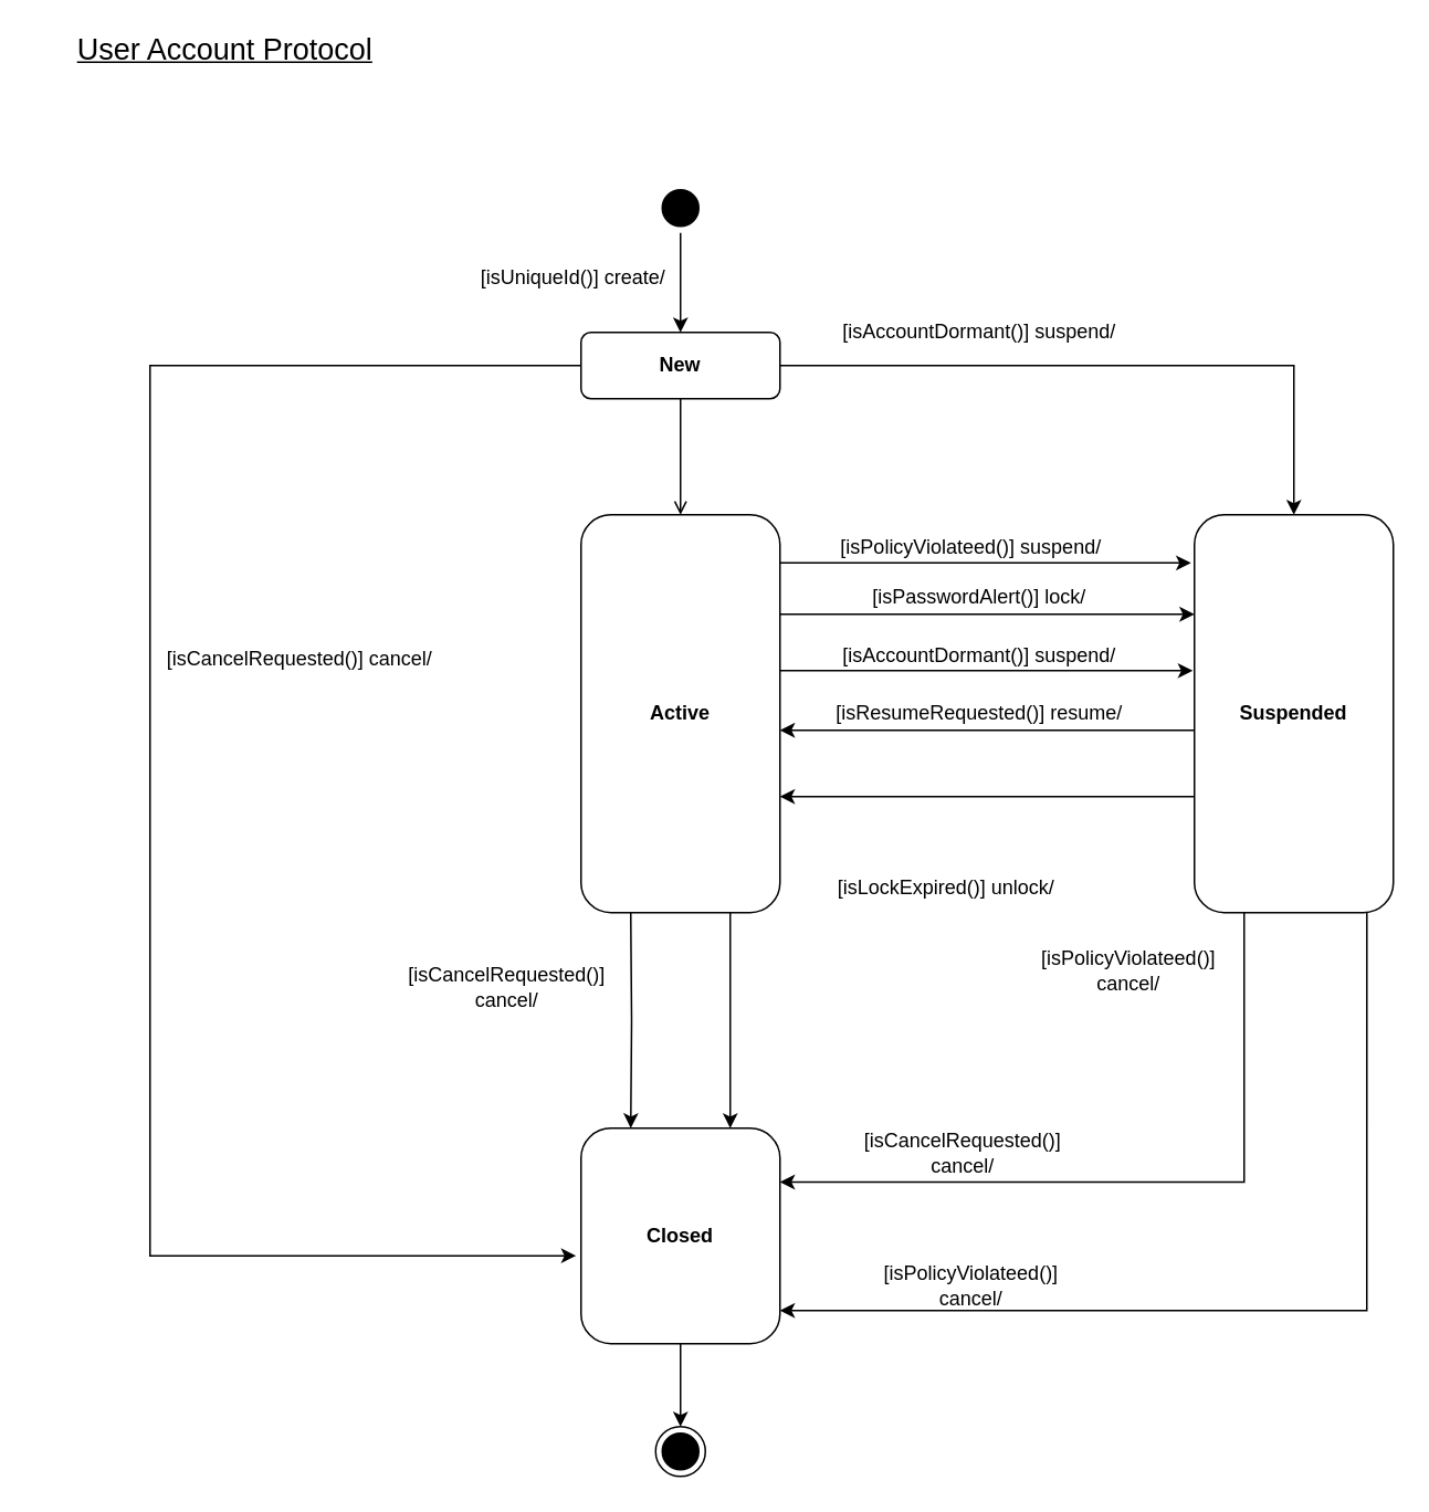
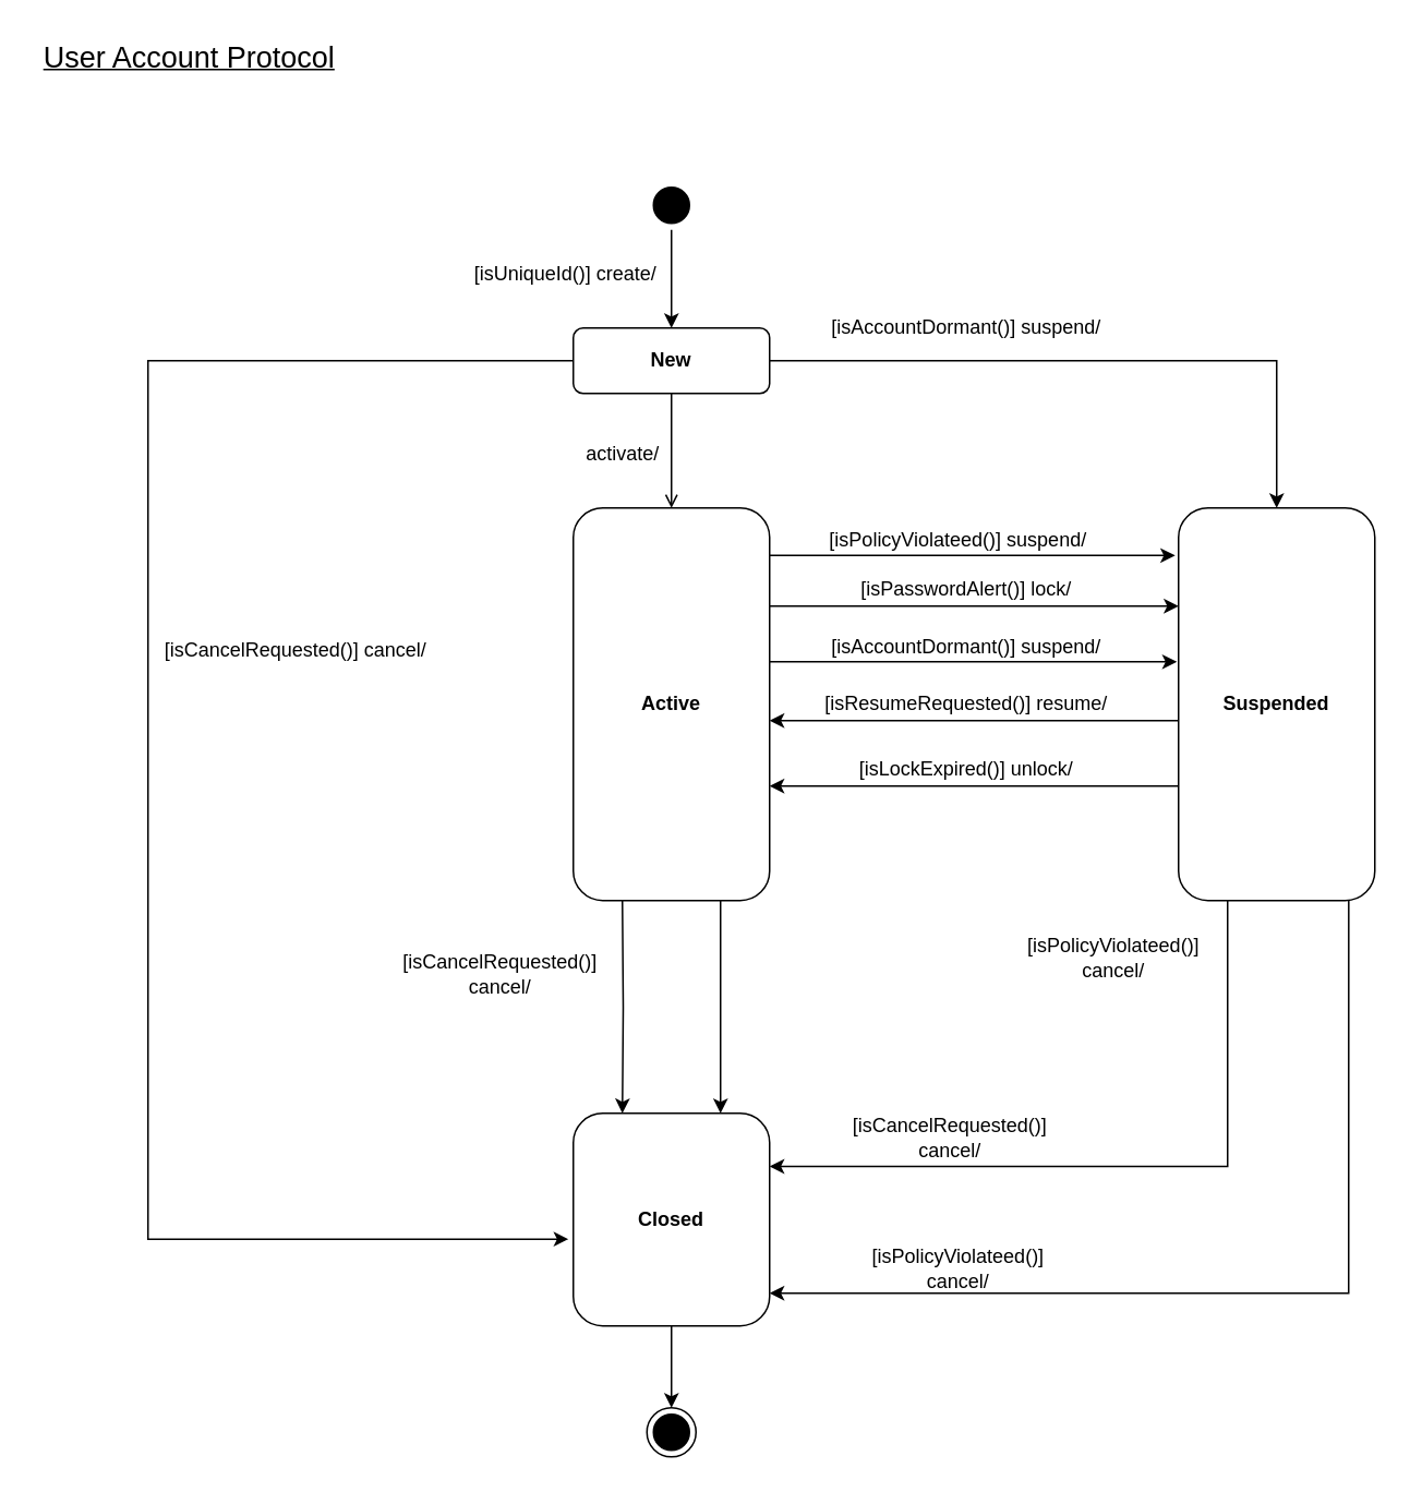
  <mxCell id="0" />
  <mxCell id="1" parent="0" />
  <mxCell id="2" style="edgeStyle=orthogonalEdgeStyle;rounded=0;orthogonalLoop=1;jettySize=auto;html=1;exitX=0.5;exitY=1;exitDx=0;exitDy=0;entryX=0.5;entryY=0;entryDx=0;entryDy=0;fontSize=18;strokeColor=#000000;" edge="1" parent="1" source="3" target="7"><mxGeometry relative="1" as="geometry" /></mxCell>
  <mxCell id="3" value="" style="ellipse;html=1;shape=startState;fillColor=#000000;" vertex="1" parent="1"><mxGeometry x="395" y="110" width="30" height="30" as="geometry" /></mxCell>
  <mxCell id="4" style="edgeStyle=orthogonalEdgeStyle;rounded=0;orthogonalLoop=1;jettySize=auto;html=1;entryX=0.5;entryY=0;entryDx=0;entryDy=0;fontSize=18;strokeColor=#000000;endArrow=open;" edge="1" parent="1" source="7" target="14"><mxGeometry relative="1" as="geometry" /></mxCell>
  <mxCell id="5" style="edgeStyle=orthogonalEdgeStyle;rounded=0;orthogonalLoop=1;jettySize=auto;html=1;entryX=0.5;entryY=0;entryDx=0;entryDy=0;fontSize=18;strokeColor=#000000;" edge="1" parent="1" source="7" target="21"><mxGeometry relative="1" as="geometry" /></mxCell>
  <mxCell id="6" style="edgeStyle=orthogonalEdgeStyle;rounded=0;orthogonalLoop=1;jettySize=auto;html=1;fontSize=18;strokeColor=#000000;entryX=-0.025;entryY=0.592;entryDx=0;entryDy=0;entryPerimeter=0;" edge="1" parent="1" source="7" target="16"><mxGeometry relative="1" as="geometry"><mxPoint x="130" y="680" as="targetPoint" /><Array as="points"><mxPoint x="90" y="220" /><mxPoint x="90" y="757" /></Array></mxGeometry></mxCell>
  <mxCell id="7" value="&lt;b&gt;New&lt;/b&gt;" style="rounded=1;whiteSpace=wrap;html=1;strokeColor=#000000;" vertex="1" parent="1"><mxGeometry x="350" y="200" width="120" height="40" as="geometry" /></mxCell>
- <mxCell id="8" value="&lt;u&gt;User Account Protocol&lt;/u&gt;" style="text;html=1;align=center;verticalAlign=middle;resizable=0;points=[];autosize=1;strokeColor=none;fontSize=18;" vertex="1" parent="1"><mxGeometry x="40" y="15" width="190" height="30" as="geometry" /></mxCell>
+ <mxCell id="8" value="&lt;u&gt;User Account Protocol&lt;/u&gt;" style="text;html=1;align=center;verticalAlign=middle;resizable=0;points=[];autosize=1;strokeColor=none;fontSize=18;" vertex="1" parent="1"><mxGeometry x="20" y="20" width="190" height="30" as="geometry" /></mxCell>
  <mxCell id="9" style="edgeStyle=orthogonalEdgeStyle;rounded=0;orthogonalLoop=1;jettySize=auto;html=1;entryX=0.75;entryY=0;entryDx=0;entryDy=0;fontSize=18;strokeColor=#000000;exitX=0.75;exitY=1;exitDx=0;exitDy=0;" edge="1" parent="1" target="16"><mxGeometry relative="1" as="geometry"><mxPoint x="440" y="550" as="sourcePoint" /><Array as="points"><mxPoint x="440" y="610" /><mxPoint x="440" y="610" /></Array></mxGeometry></mxCell>
  <mxCell id="10" style="edgeStyle=orthogonalEdgeStyle;rounded=0;orthogonalLoop=1;jettySize=auto;html=1;exitX=0.25;exitY=1;exitDx=0;exitDy=0;entryX=0.25;entryY=0;entryDx=0;entryDy=0;fontSize=12;strokeColor=#000000;" edge="1" parent="1" target="16"><mxGeometry relative="1" as="geometry"><mxPoint x="380" y="550" as="sourcePoint" /></mxGeometry></mxCell>
  <mxCell id="11" style="edgeStyle=orthogonalEdgeStyle;rounded=0;orthogonalLoop=1;jettySize=auto;html=1;entryX=-0.017;entryY=0.121;entryDx=0;entryDy=0;entryPerimeter=0;fontSize=12;strokeColor=#000000;" edge="1" parent="1" source="14" target="21"><mxGeometry relative="1" as="geometry"><Array as="points"><mxPoint x="500" y="339" /><mxPoint x="500" y="339" /></Array></mxGeometry></mxCell>
  <mxCell id="12" style="edgeStyle=orthogonalEdgeStyle;rounded=0;orthogonalLoop=1;jettySize=auto;html=1;exitX=1;exitY=0.25;exitDx=0;exitDy=0;entryX=0;entryY=0.25;entryDx=0;entryDy=0;fontSize=12;strokeColor=#000000;" edge="1" parent="1" source="14" target="21"><mxGeometry relative="1" as="geometry" /></mxCell>
  <mxCell id="13" style="edgeStyle=orthogonalEdgeStyle;rounded=0;orthogonalLoop=1;jettySize=auto;html=1;entryX=-0.008;entryY=0.392;entryDx=0;entryDy=0;fontSize=12;strokeColor=#000000;entryPerimeter=0;" edge="1" parent="1" source="14" target="21"><mxGeometry relative="1" as="geometry"><Array as="points"><mxPoint x="650" y="404" /><mxPoint x="650" y="404" /></Array></mxGeometry></mxCell>
  <mxCell id="14" value="&lt;b&gt;Active&lt;/b&gt;" style="rounded=1;whiteSpace=wrap;html=1;strokeColor=#000000;" vertex="1" parent="1"><mxGeometry x="350" y="310" width="120" height="240" as="geometry" /></mxCell>
  <mxCell id="15" style="edgeStyle=orthogonalEdgeStyle;rounded=0;orthogonalLoop=1;jettySize=auto;html=1;entryX=0.5;entryY=0;entryDx=0;entryDy=0;fontSize=18;strokeColor=#000000;" edge="1" parent="1" source="16" target="22"><mxGeometry relative="1" as="geometry" /></mxCell>
  <mxCell id="16" value="&lt;b&gt;Closed&lt;/b&gt;" style="rounded=1;whiteSpace=wrap;html=1;strokeColor=#000000;" vertex="1" parent="1"><mxGeometry x="350" y="680" width="120" height="130" as="geometry" /></mxCell>
  <mxCell id="17" style="edgeStyle=orthogonalEdgeStyle;rounded=0;orthogonalLoop=1;jettySize=auto;html=1;fontSize=18;strokeColor=#000000;exitX=0.25;exitY=1;exitDx=0;exitDy=0;entryX=1;entryY=0.25;entryDx=0;entryDy=0;" edge="1" parent="1" source="21" target="16"><mxGeometry relative="1" as="geometry"><mxPoint x="690" y="550" as="sourcePoint" /><mxPoint x="471" y="730" as="targetPoint" /><Array as="points"><mxPoint x="750" y="713" /></Array></mxGeometry></mxCell>
  <mxCell id="18" style="edgeStyle=orthogonalEdgeStyle;rounded=0;orthogonalLoop=1;jettySize=auto;html=1;exitX=0.867;exitY=0.996;exitDx=0;exitDy=0;fontSize=12;strokeColor=#000000;exitPerimeter=0;" edge="1" parent="1" source="21" target="16"><mxGeometry relative="1" as="geometry"><mxPoint x="750" y="550" as="sourcePoint" /><Array as="points"><mxPoint x="824" y="790" /></Array></mxGeometry></mxCell>
  <mxCell id="19" style="edgeStyle=orthogonalEdgeStyle;rounded=0;orthogonalLoop=1;jettySize=auto;html=1;exitX=0.008;exitY=0.575;exitDx=0;exitDy=0;fontSize=12;strokeColor=#000000;exitPerimeter=0;" edge="1" parent="1" source="21"><mxGeometry relative="1" as="geometry"><mxPoint x="470" y="440" as="targetPoint" /><Array as="points"><mxPoint x="721" y="440" /></Array></mxGeometry></mxCell>
  <mxCell id="20" style="edgeStyle=orthogonalEdgeStyle;rounded=0;orthogonalLoop=1;jettySize=auto;html=1;exitX=0;exitY=0.75;exitDx=0;exitDy=0;fontSize=12;strokeColor=#000000;" edge="1" parent="1" source="21" target="14"><mxGeometry relative="1" as="geometry"><mxPoint x="460" y="480" as="targetPoint" /><Array as="points"><mxPoint x="720" y="480" /></Array></mxGeometry></mxCell>
  <mxCell id="21" value="&lt;b&gt;Suspended&lt;/b&gt;" style="rounded=1;whiteSpace=wrap;html=1;strokeColor=#000000;" vertex="1" parent="1"><mxGeometry x="720" y="310" width="120" height="240" as="geometry" /></mxCell>
  <mxCell id="22" value="" style="ellipse;html=1;shape=endState;fillColor=#000000;fontSize=18;" vertex="1" parent="1"><mxGeometry x="395" y="860" width="30" height="30" as="geometry" /></mxCell>
  <mxCell id="23" value="&lt;font style=&quot;font-size: 12px&quot;&gt;[isUniqueId()] create/&lt;br&gt;&lt;/font&gt;" style="text;html=1;align=center;verticalAlign=middle;resizable=0;points=[];autosize=1;strokeColor=none;fontSize=18;spacing=0;" vertex="1" parent="1"><mxGeometry x="280" y="150" width="130" height="30" as="geometry" /></mxCell>
  <mxCell id="24" value="[isAccountDormant()] suspend/" style="text;html=1;align=center;verticalAlign=middle;resizable=0;points=[];autosize=1;strokeColor=none;fontSize=12;" vertex="1" parent="1"><mxGeometry x="500" y="190" width="180" height="20" as="geometry" /></mxCell>
  <mxCell id="25" value="&lt;font style=&quot;font-size: 12px&quot;&gt;[isCancelRequested()] cancel/&lt;br&gt;&lt;/font&gt;" style="text;html=1;align=center;verticalAlign=middle;resizable=0;points=[];autosize=1;strokeColor=none;fontSize=18;spacing=0;" vertex="1" parent="1"><mxGeometry x="90" y="380" width="180" height="30" as="geometry" /></mxCell>
  <mxCell id="26" value="[isCancelRequested()]&lt;br&gt;cancel/" style="text;html=1;align=center;verticalAlign=middle;resizable=0;points=[];autosize=1;strokeColor=none;fontSize=12;" vertex="1" parent="1"><mxGeometry x="240" y="580" width="130" height="30" as="geometry" /></mxCell>
  <mxCell id="27" value="[isPolicyViolateed()]&lt;br&gt;cancel/" style="text;html=1;align=center;verticalAlign=middle;resizable=0;points=[];autosize=1;strokeColor=none;fontSize=12;" vertex="1" parent="1"><mxGeometry x="620" y="570" width="120" height="30" as="geometry" /></mxCell>
  <mxCell id="28" value="[isCancelRequested()]&lt;br&gt;cancel/" style="text;html=1;align=center;verticalAlign=middle;resizable=0;points=[];autosize=1;strokeColor=none;fontSize=12;" vertex="1" parent="1"><mxGeometry x="515" y="680" width="130" height="30" as="geometry" /></mxCell>
  <mxCell id="29" value="[isPolicyViolateed()]&lt;br&gt;cancel/" style="text;html=1;align=center;verticalAlign=middle;resizable=0;points=[];autosize=1;strokeColor=none;fontSize=12;" vertex="1" parent="1"><mxGeometry x="525" y="760" width="120" height="30" as="geometry" /></mxCell>
+ <mxCell id="30" value="&lt;font style=&quot;font-size: 12px&quot;&gt;activate/&lt;br&gt;&lt;/font&gt;" style="text;html=1;align=center;verticalAlign=middle;resizable=0;points=[];autosize=1;strokeColor=none;fontSize=18;spacing=0;" vertex="1" parent="1"><mxGeometry x="350" y="260" width="60" height="30" as="geometry" /></mxCell>
  <mxCell id="31" value="[isPolicyViolateed()] suspend/" style="text;html=1;align=center;verticalAlign=middle;resizable=0;points=[];autosize=1;strokeColor=none;fontSize=12;" vertex="1" parent="1"><mxGeometry x="485" y="320" width="200" height="20" as="geometry" /></mxCell>
  <mxCell id="32" value="[isPasswordAlert()] lock/" style="text;html=1;align=center;verticalAlign=middle;resizable=0;points=[];autosize=1;strokeColor=none;fontSize=12;" vertex="1" parent="1"><mxGeometry x="520" y="350" width="140" height="20" as="geometry" /></mxCell>
  <mxCell id="33" value="[isAccountDormant()] suspend/" style="text;html=1;align=center;verticalAlign=middle;resizable=0;points=[];autosize=1;strokeColor=none;fontSize=12;" vertex="1" parent="1"><mxGeometry x="500" y="385" width="180" height="20" as="geometry" /></mxCell>
  <mxCell id="34" value="[isResumeRequested()] resume/" style="text;html=1;align=center;verticalAlign=middle;resizable=0;points=[];autosize=1;strokeColor=none;fontSize=12;" vertex="1" parent="1"><mxGeometry x="495" y="420" width="190" height="20" as="geometry" /></mxCell>
- <mxCell id="35" value="[isLockExpired()] unlock/" style="text;html=1;align=center;verticalAlign=middle;resizable=0;points=[];autosize=1;strokeColor=none;fontSize=12;" vertex="1" parent="1"><mxGeometry x="495" y="525" width="150" height="20" as="geometry" /></mxCell>
+ <mxCell id="35" value="[isLockExpired()] unlock/" style="text;html=1;align=center;verticalAlign=middle;resizable=0;points=[];autosize=1;strokeColor=none;fontSize=12;" vertex="1" parent="1"><mxGeometry x="515" y="460" width="150" height="20" as="geometry" /></mxCell>
